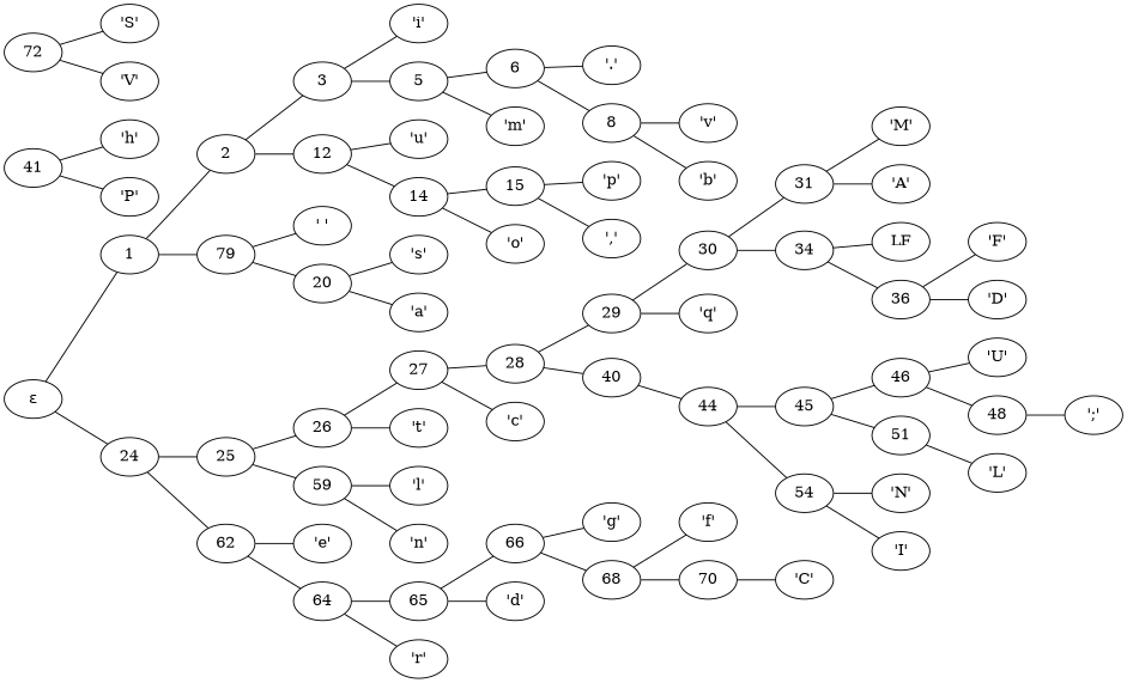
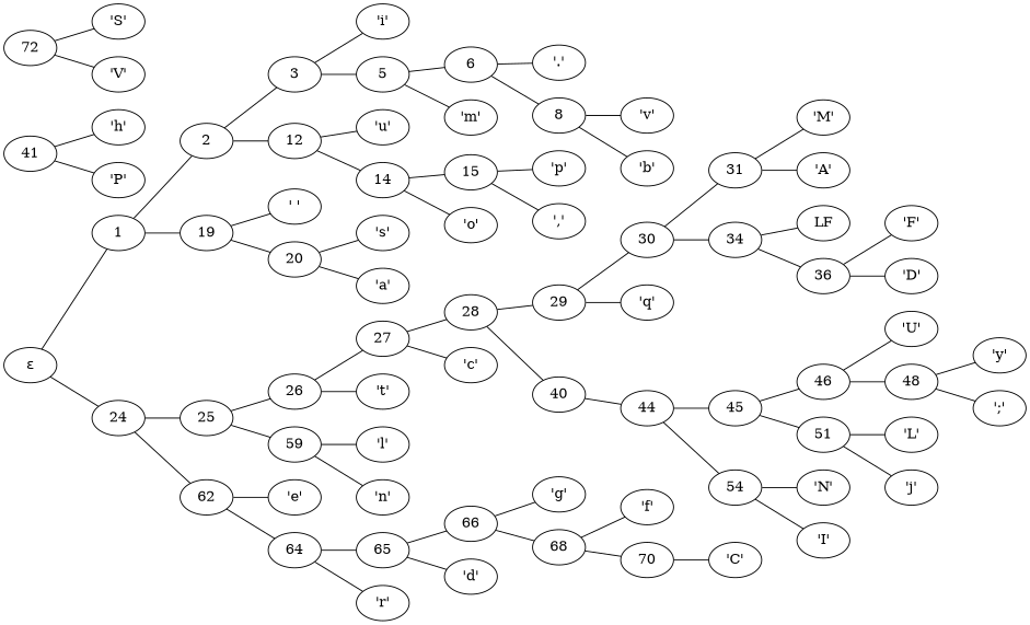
  graph {
    rankdir=LR
    n1 [label="ε"]
    1
    24
    2
-   19 [label=79]
+   19
    25
    62
    3
    12
    n10 [label="' '"]
    n11 [label=20]
    n12 [label="'i'"]
    5
    n14 [label="'u'"]
    14
    6
    n17 [label="'m'"]
    n18 [label="'.'"]
    8
    n20 [label="'v'"]
    n21 [label="'b'"]
    15
    n23 [label="'o'"]
    n24 [label="'p'"]
    n25 [label="','"]
    n26 [label="'s'"]
    n27 [label="'a'"]
    26
    59
    n30 [label="'e'"]
    64
    27
    n33 [label="'t'"]
    n34 [label="'l'"]
    n35 [label="'n'"]
    28
    n37 [label="'c'"]
    29
    40
    30
    n41 [label="'q'"]
    44
    31
    34
    n45 [label="'M'"]
    n46 [label="'A'"]
    n47 [label=LF]
    36
    n49 [label="'F'"]
    n50 [label="'D'"]
    n51 [label="'h'"]
    41
    n53 [label="'P'"]
    45
    54
    46
    51
    n58 [label="'N'"]
    n59 [label="'I'"]
    n60 [label="'U'"]
    48
    n62 [label="'L'"]
+   n63 [label="'j'"]
+   n64 [label="'y'"]
    n65 [label="';'"]
    65
    n67 [label="'r'"]
    66
    n69 [label="'d'"]
    n70 [label="'g'"]
    68
    n72 [label="'f'"]
    70
    n74 [label="'C'"]
    n75 [label="'S'"]
    72
    n77 [label="'V'"]
    n1 -- 1
    n1 -- 24
    1 -- 2
    1 -- 19
    24 -- 25
    24 -- 62
    2 -- 3
    2 -- 12
    19 -- n10
    19 -- n11
    25 -- 26
    25 -- 59
    62 -- n30
    62 -- 64
    3 -- n12
    3 -- 5
    12 -- n14
    12 -- 14
    n11 -- n26
    n11 -- n27
    5 -- 6
    5 -- n17
    14 -- 15
    14 -- n23
    6 -- n18
    6 -- 8
    8 -- n20
    8 -- n21
    15 -- n24
    15 -- n25
    26 -- 27
    26 -- n33
    59 -- n34
    59 -- n35
    64 -- 65
    64 -- n67
    27 -- 28
    27 -- n37
    28 -- 29
    28 -- 40
    29 -- 30
    29 -- n41
    40 -- 44
    30 -- 31
    30 -- 34
    44 -- 45
    44 -- 54
    31 -- n45
    31 -- n46
    34 -- n47
    34 -- 36
    36 -- n49
    36 -- n50
    41 -- n51
    41 -- n53
    45 -- 46
    45 -- 51
    54 -- n58
    54 -- n59
    46 -- n60
    46 -- 48
    51 -- n62
+   51 -- n63
+   48 -- n64
    48 -- n65
    65 -- 66
    65 -- n69
    66 -- n70
    66 -- 68
    68 -- n72
    68 -- 70
    70 -- n74
    72 -- n75
    72 -- n77
  }
